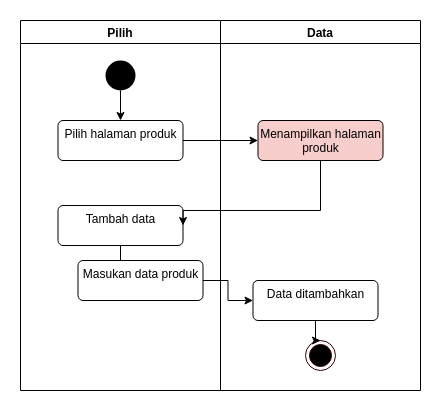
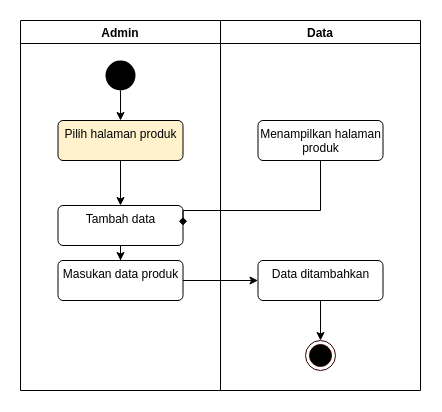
  <mxCell id="0" />
  <mxCell id="1" parent="0" />
- <mxCell id="2" value="Pilih" style="swimlane;startSize=23;" vertex="1" parent="1"><mxGeometry x="20" y="20" width="200" height="370" as="geometry" /></mxCell>
+ <mxCell id="2" value="Admin" style="swimlane;startSize=23;" vertex="1" parent="1"><mxGeometry x="20" y="20" width="200" height="370" as="geometry" /></mxCell>
  <mxCell id="3" style="edgeStyle=orthogonalEdgeStyle;rounded=0;orthogonalLoop=1;jettySize=auto;html=1;entryX=0.5;entryY=0;entryDx=0;entryDy=0;" edge="1" parent="2" source="4" target="5"><mxGeometry relative="1" as="geometry" /></mxCell>
  <mxCell id="4" value="" style="ellipse;fillColor=#000000;strokeColor=none;" vertex="1" parent="2"><mxGeometry x="85" y="40" width="30" height="30" as="geometry" /></mxCell>
- <mxCell id="5" value="Pilih halaman produk" style="html=1;align=center;verticalAlign=top;rounded=1;absoluteArcSize=1;arcSize=10;dashed=0;" vertex="1" parent="2"><mxGeometry x="37.5" y="100" width="125" height="40" as="geometry" /></mxCell>
+ <mxCell id="5" value="Pilih halaman produk" style="html=1;align=center;verticalAlign=top;rounded=1;absoluteArcSize=1;arcSize=10;dashed=0;fillColor=#fff2cc;" vertex="1" parent="2"><mxGeometry x="37.5" y="100" width="125" height="40" as="geometry" /></mxCell>
  <mxCell id="6" style="edgeStyle=orthogonalEdgeStyle;rounded=0;orthogonalLoop=1;jettySize=auto;html=1;" edge="1" parent="2" source="7" target="8"><mxGeometry relative="1" as="geometry" /></mxCell>
  <mxCell id="7" value="Tambah data" style="html=1;align=center;verticalAlign=top;rounded=1;absoluteArcSize=1;arcSize=10;dashed=0;" vertex="1" parent="2"><mxGeometry x="37.5" y="185" width="125" height="40" as="geometry" /></mxCell>
- <mxCell id="8" value="Masukan data produk" style="html=1;align=center;verticalAlign=top;rounded=1;absoluteArcSize=1;arcSize=10;dashed=0;" vertex="1" parent="2"><mxGeometry x="57.5" y="240" width="125" height="40" as="geometry" /></mxCell>
+ <mxCell id="8" value="Masukan data produk" style="html=1;align=center;verticalAlign=top;rounded=1;absoluteArcSize=1;arcSize=10;dashed=0;" vertex="1" parent="2"><mxGeometry x="37.5" y="240" width="125" height="40" as="geometry" /></mxCell>
  <mxCell id="9" value="Data" style="swimlane;" vertex="1" parent="1"><mxGeometry x="220" y="20" width="200" height="370" as="geometry" /></mxCell>
- <mxCell id="10" value="Menampilkan halaman&lt;br&gt;produk" style="html=1;align=center;verticalAlign=top;rounded=1;absoluteArcSize=1;arcSize=10;dashed=0;fillColor=#f8cecc;" vertex="1" parent="9"><mxGeometry x="37.5" y="100" width="125" height="40" as="geometry" /></mxCell>
+ <mxCell id="10" value="Menampilkan halaman&lt;br&gt;produk" style="html=1;align=center;verticalAlign=top;rounded=1;absoluteArcSize=1;arcSize=10;dashed=0;" vertex="1" parent="9"><mxGeometry x="37.5" y="100" width="125" height="40" as="geometry" /></mxCell>
  <mxCell id="11" style="edgeStyle=orthogonalEdgeStyle;rounded=0;orthogonalLoop=1;jettySize=auto;html=1;" edge="1" parent="9" source="12" target="13"><mxGeometry relative="1" as="geometry" /></mxCell>
- <mxCell id="12" value="Data ditambahkan" style="html=1;align=center;verticalAlign=top;rounded=1;absoluteArcSize=1;arcSize=10;dashed=0;" vertex="1" parent="9"><mxGeometry x="32.5" y="260" width="125" height="40" as="geometry" /></mxCell>
+ <mxCell id="12" value="Data ditambahkan" style="html=1;align=center;verticalAlign=top;rounded=1;absoluteArcSize=1;arcSize=10;dashed=0;" vertex="1" parent="9"><mxGeometry x="37.5" y="240" width="125" height="40" as="geometry" /></mxCell>
  <mxCell id="13" value="" style="ellipse;html=1;shape=endState;fillColor=#000000;strokeColor=#330000;" vertex="1" parent="9"><mxGeometry x="85" y="320" width="30" height="30" as="geometry" /></mxCell>
- <mxCell id="14" style="edgeStyle=orthogonalEdgeStyle;rounded=0;orthogonalLoop=1;jettySize=auto;html=1;" edge="1" parent="1" source="5" target="10"><mxGeometry relative="1" as="geometry" /></mxCell>
- <mxCell id="15" style="edgeStyle=orthogonalEdgeStyle;rounded=0;orthogonalLoop=1;jettySize=auto;html=1;entryX=1;entryY=0.5;entryDx=0;entryDy=0;" edge="1" parent="1" source="10" target="7"><mxGeometry relative="1" as="geometry"><Array as="points"><mxPoint x="320" y="210" /></Array></mxGeometry></mxCell>
+ <mxCell id="14" style="edgeStyle=orthogonalEdgeStyle;rounded=0;orthogonalLoop=1;jettySize=auto;html=1;" edge="1" parent="1" source="5" target="7"><mxGeometry relative="1" as="geometry" /></mxCell>
+ <mxCell id="15" style="edgeStyle=orthogonalEdgeStyle;rounded=0;orthogonalLoop=1;jettySize=auto;html=1;entryX=1;entryY=0.5;entryDx=0;entryDy=0;endArrow=diamond;" edge="1" parent="1" source="10" target="7"><mxGeometry relative="1" as="geometry"><Array as="points"><mxPoint x="320" y="210" /></Array></mxGeometry></mxCell>
  <mxCell id="16" style="edgeStyle=orthogonalEdgeStyle;rounded=0;orthogonalLoop=1;jettySize=auto;html=1;" edge="1" parent="1" source="8" target="12"><mxGeometry relative="1" as="geometry" /></mxCell>
